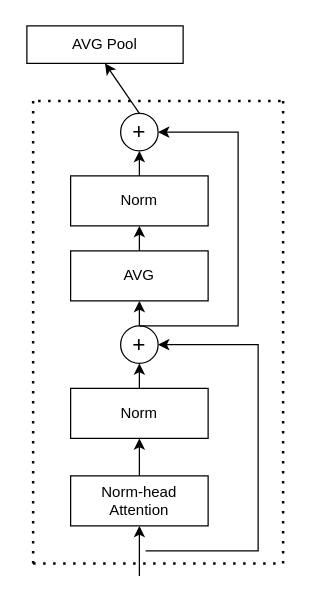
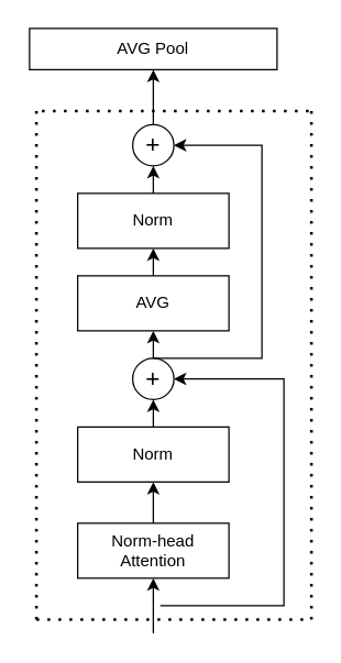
  <mxCell id="0" />
  <mxCell id="1" parent="0" />
  <mxCell id="2" value="Norm-head&lt;div&gt;Attention&lt;/div&gt;" style="rounded=0;whiteSpace=wrap;html=1;" vertex="1" parent="1"><mxGeometry x="56" y="380" width="110" height="40" as="geometry" /></mxCell>
  <mxCell id="3" value="Norm" style="rounded=0;whiteSpace=wrap;html=1;" vertex="1" parent="1"><mxGeometry x="56" y="310" width="110" height="40" as="geometry" /></mxCell>
  <mxCell id="4" value="" style="endArrow=classic;html=1;rounded=0;entryX=0.5;entryY=1;entryDx=0;entryDy=0;exitX=0.5;exitY=0;exitDx=0;exitDy=0;" edge="1" parent="1" source="2" target="3"><mxGeometry width="50" height="50" relative="1" as="geometry"><mxPoint x="96" y="420" as="sourcePoint" /><mxPoint x="146" y="370" as="targetPoint" /></mxGeometry></mxCell>
  <mxCell id="5" value="" style="endArrow=classic;html=1;rounded=0;entryX=0.5;entryY=1;entryDx=0;entryDy=0;" edge="1" parent="1" target="2"><mxGeometry width="50" height="50" relative="1" as="geometry"><mxPoint x="111" y="460" as="sourcePoint" /><mxPoint x="106" y="430" as="targetPoint" /></mxGeometry></mxCell>
  <mxCell id="6" value="&lt;font style=&quot;font-size: 18px;&quot;&gt;+&lt;/font&gt;" style="ellipse;whiteSpace=wrap;html=1;aspect=fixed;" vertex="1" parent="1"><mxGeometry x="96" y="260" width="30" height="30" as="geometry" /></mxCell>
  <mxCell id="7" value="" style="endArrow=classic;html=1;rounded=0;exitX=0.5;exitY=0;exitDx=0;exitDy=0;entryX=0.5;entryY=1;entryDx=0;entryDy=0;" edge="1" parent="1" source="3" target="6"><mxGeometry width="50" height="50" relative="1" as="geometry"><mxPoint x="66" y="330" as="sourcePoint" /><mxPoint x="116" y="280" as="targetPoint" /></mxGeometry></mxCell>
  <mxCell id="8" value="" style="endArrow=classic;html=1;rounded=0;entryX=1;entryY=0.5;entryDx=0;entryDy=0;" edge="1" parent="1" target="6"><mxGeometry width="50" height="50" relative="1" as="geometry"><mxPoint x="116" y="440" as="sourcePoint" /><mxPoint x="216" y="430" as="targetPoint" /><Array as="points"><mxPoint x="206" y="440" /><mxPoint x="206" y="275" /></Array></mxGeometry></mxCell>
  <mxCell id="9" value="AVG" style="rounded=0;whiteSpace=wrap;html=1;" vertex="1" parent="1"><mxGeometry x="56" y="200" width="110" height="40" as="geometry" /></mxCell>
  <mxCell id="10" value="" style="endArrow=classic;html=1;rounded=0;entryX=0.5;entryY=1;entryDx=0;entryDy=0;" edge="1" parent="1" target="9"><mxGeometry width="50" height="50" relative="1" as="geometry"><mxPoint x="111" y="260" as="sourcePoint" /><mxPoint x="106" y="230" as="targetPoint" /></mxGeometry></mxCell>
  <mxCell id="11" value="Norm" style="rounded=0;whiteSpace=wrap;html=1;" vertex="1" parent="1"><mxGeometry x="56" y="140" width="110" height="40" as="geometry" /></mxCell>
  <mxCell id="12" value="" style="endArrow=classic;html=1;rounded=0;entryX=0.5;entryY=1;entryDx=0;entryDy=0;exitX=0.5;exitY=0;exitDx=0;exitDy=0;" edge="1" parent="1" source="9" target="11"><mxGeometry width="50" height="50" relative="1" as="geometry"><mxPoint x="-24" y="200" as="sourcePoint" /><mxPoint x="26" y="150" as="targetPoint" /></mxGeometry></mxCell>
  <mxCell id="13" value="" style="endArrow=none;dashed=1;html=1;dashPattern=1 3;strokeWidth=2;rounded=0;" edge="1" parent="1"><mxGeometry width="50" height="50" relative="1" as="geometry"><mxPoint x="26" y="450" as="sourcePoint" /><mxPoint x="26" y="80" as="targetPoint" /></mxGeometry></mxCell>
  <mxCell id="14" value="" style="endArrow=none;dashed=1;html=1;dashPattern=1 3;strokeWidth=2;rounded=0;" edge="1" parent="1"><mxGeometry width="50" height="50" relative="1" as="geometry"><mxPoint x="226" y="450" as="sourcePoint" /><mxPoint x="226" y="80" as="targetPoint" /></mxGeometry></mxCell>
  <mxCell id="15" value="" style="endArrow=none;dashed=1;html=1;dashPattern=1 3;strokeWidth=2;rounded=0;" edge="1" parent="1"><mxGeometry width="50" height="50" relative="1" as="geometry"><mxPoint x="224" y="80" as="sourcePoint" /><mxPoint x="24" y="80" as="targetPoint" /></mxGeometry></mxCell>
  <mxCell id="16" value="" style="endArrow=none;dashed=1;html=1;dashPattern=1 3;strokeWidth=2;rounded=0;" edge="1" parent="1"><mxGeometry width="50" height="50" relative="1" as="geometry"><mxPoint x="220" y="450" as="sourcePoint" /><mxPoint x="20" y="450" as="targetPoint" /></mxGeometry></mxCell>
  <mxCell id="17" value="&lt;font style=&quot;font-size: 18px;&quot;&gt;+&lt;/font&gt;" style="ellipse;whiteSpace=wrap;html=1;aspect=fixed;" vertex="1" parent="1"><mxGeometry x="96" y="90" width="30" height="30" as="geometry" /></mxCell>
  <mxCell id="18" value="" style="endArrow=classic;html=1;rounded=0;entryX=0.5;entryY=1;entryDx=0;entryDy=0;exitX=0.5;exitY=0;exitDx=0;exitDy=0;" edge="1" parent="1" source="11" target="17"><mxGeometry width="50" height="50" relative="1" as="geometry"><mxPoint x="320" y="240" as="sourcePoint" /><mxPoint x="370" y="190" as="targetPoint" /></mxGeometry></mxCell>
  <mxCell id="19" value="" style="endArrow=classic;html=1;rounded=0;exitX=0.5;exitY=0;exitDx=0;exitDy=0;entryX=1;entryY=0.5;entryDx=0;entryDy=0;" edge="1" parent="1" source="6" target="17"><mxGeometry width="50" height="50" relative="1" as="geometry"><mxPoint x="320" y="240" as="sourcePoint" /><mxPoint x="370" y="190" as="targetPoint" /><Array as="points"><mxPoint x="190" y="260" /><mxPoint x="190" y="105" /></Array></mxGeometry></mxCell>
- <mxCell id="20" value="AVG Pool" style="rounded=0;whiteSpace=wrap;html=1;" vertex="1" parent="1"><mxGeometry x="21" y="20" width="125" height="30" as="geometry" /></mxCell>
+ <mxCell id="20" value="AVG Pool" style="rounded=0;whiteSpace=wrap;html=1;" vertex="1" parent="1"><mxGeometry x="21" y="20" width="180" height="30" as="geometry" /></mxCell>
  <mxCell id="21" value="" style="endArrow=classic;html=1;rounded=0;entryX=0.5;entryY=1;entryDx=0;entryDy=0;exitX=0.5;exitY=0;exitDx=0;exitDy=0;" edge="1" parent="1" source="17" target="20"><mxGeometry width="50" height="50" relative="1" as="geometry"><mxPoint x="320" y="240" as="sourcePoint" /><mxPoint x="370" y="190" as="targetPoint" /></mxGeometry></mxCell>
